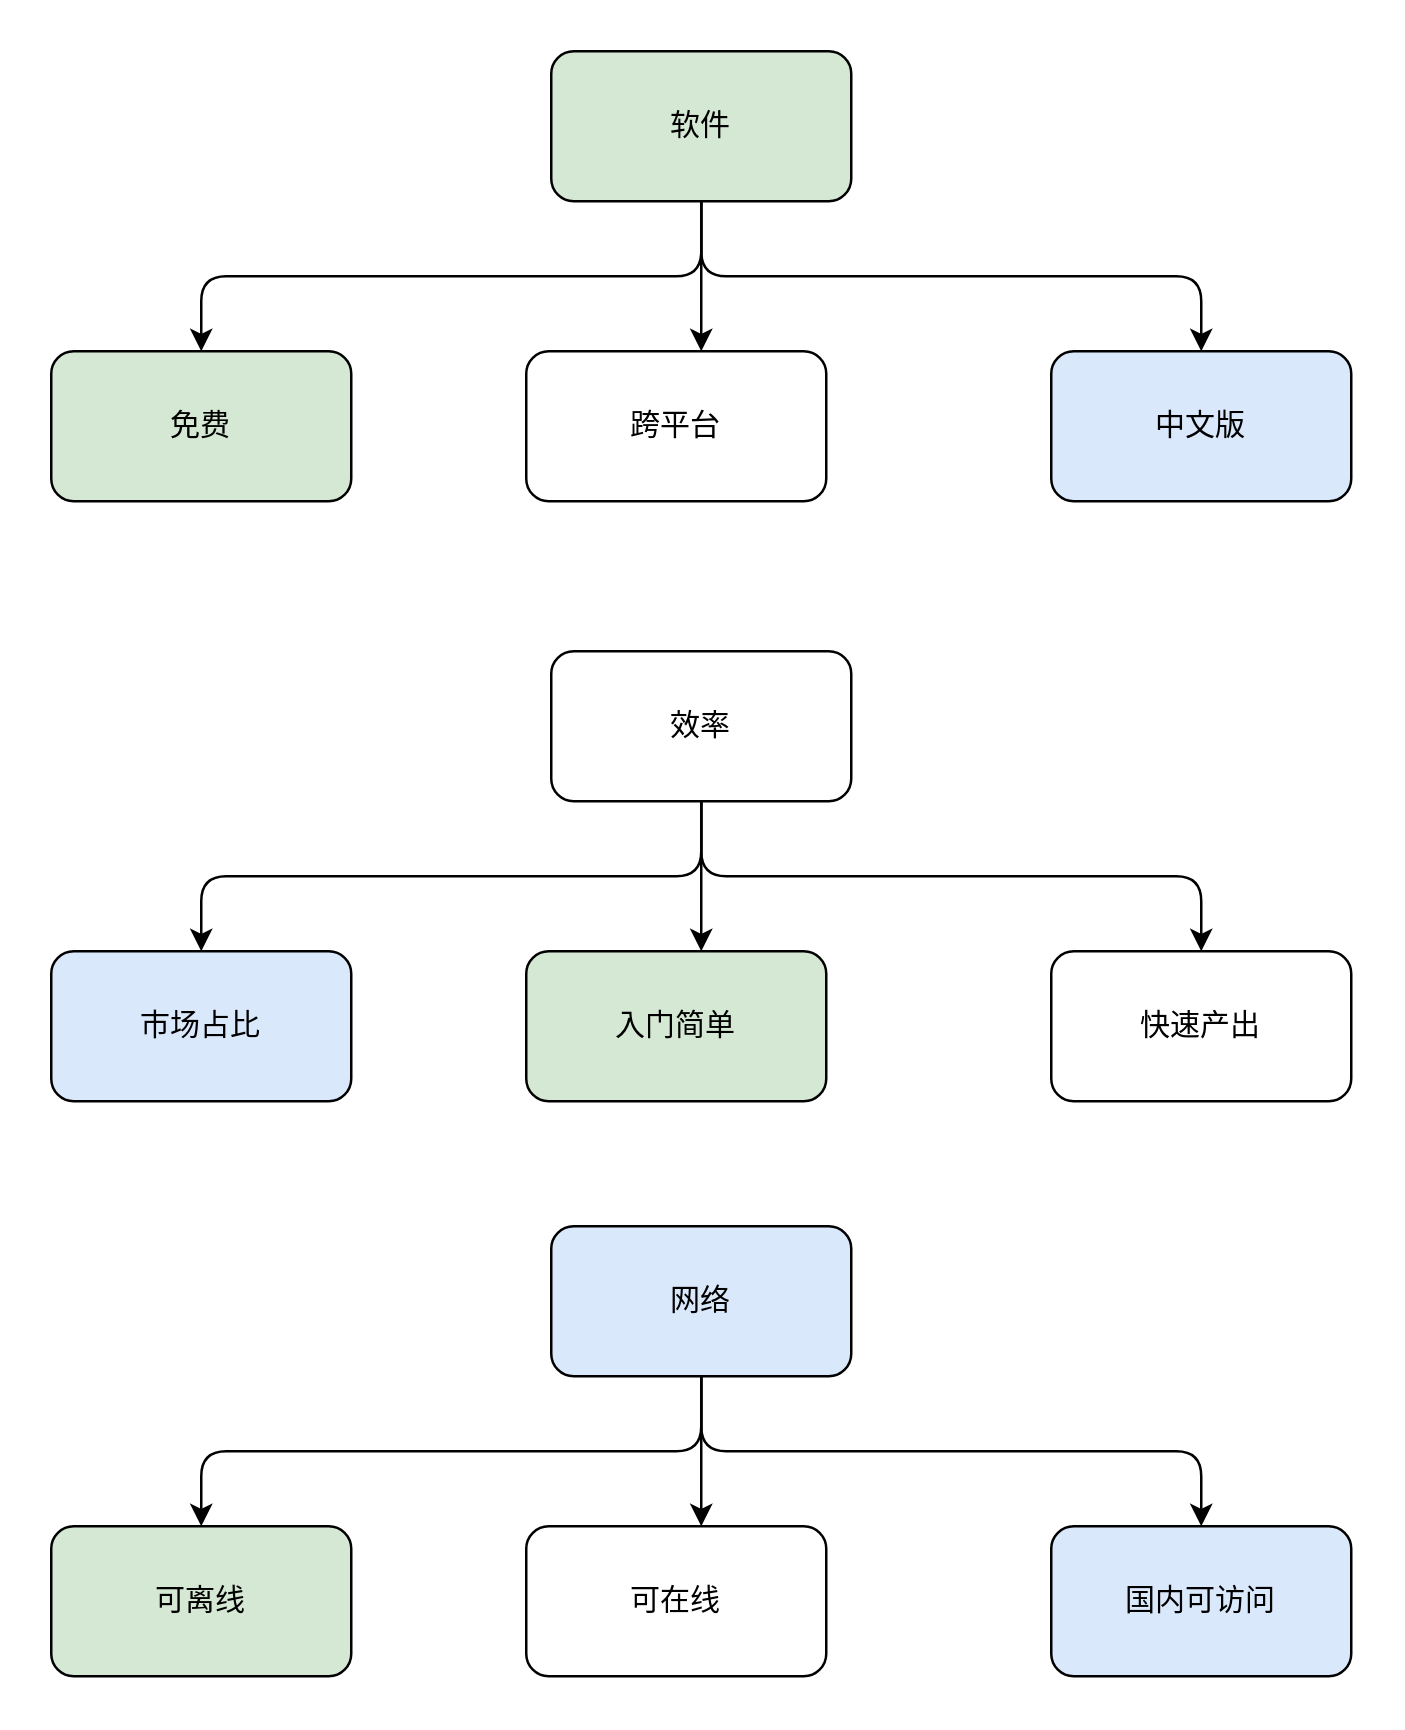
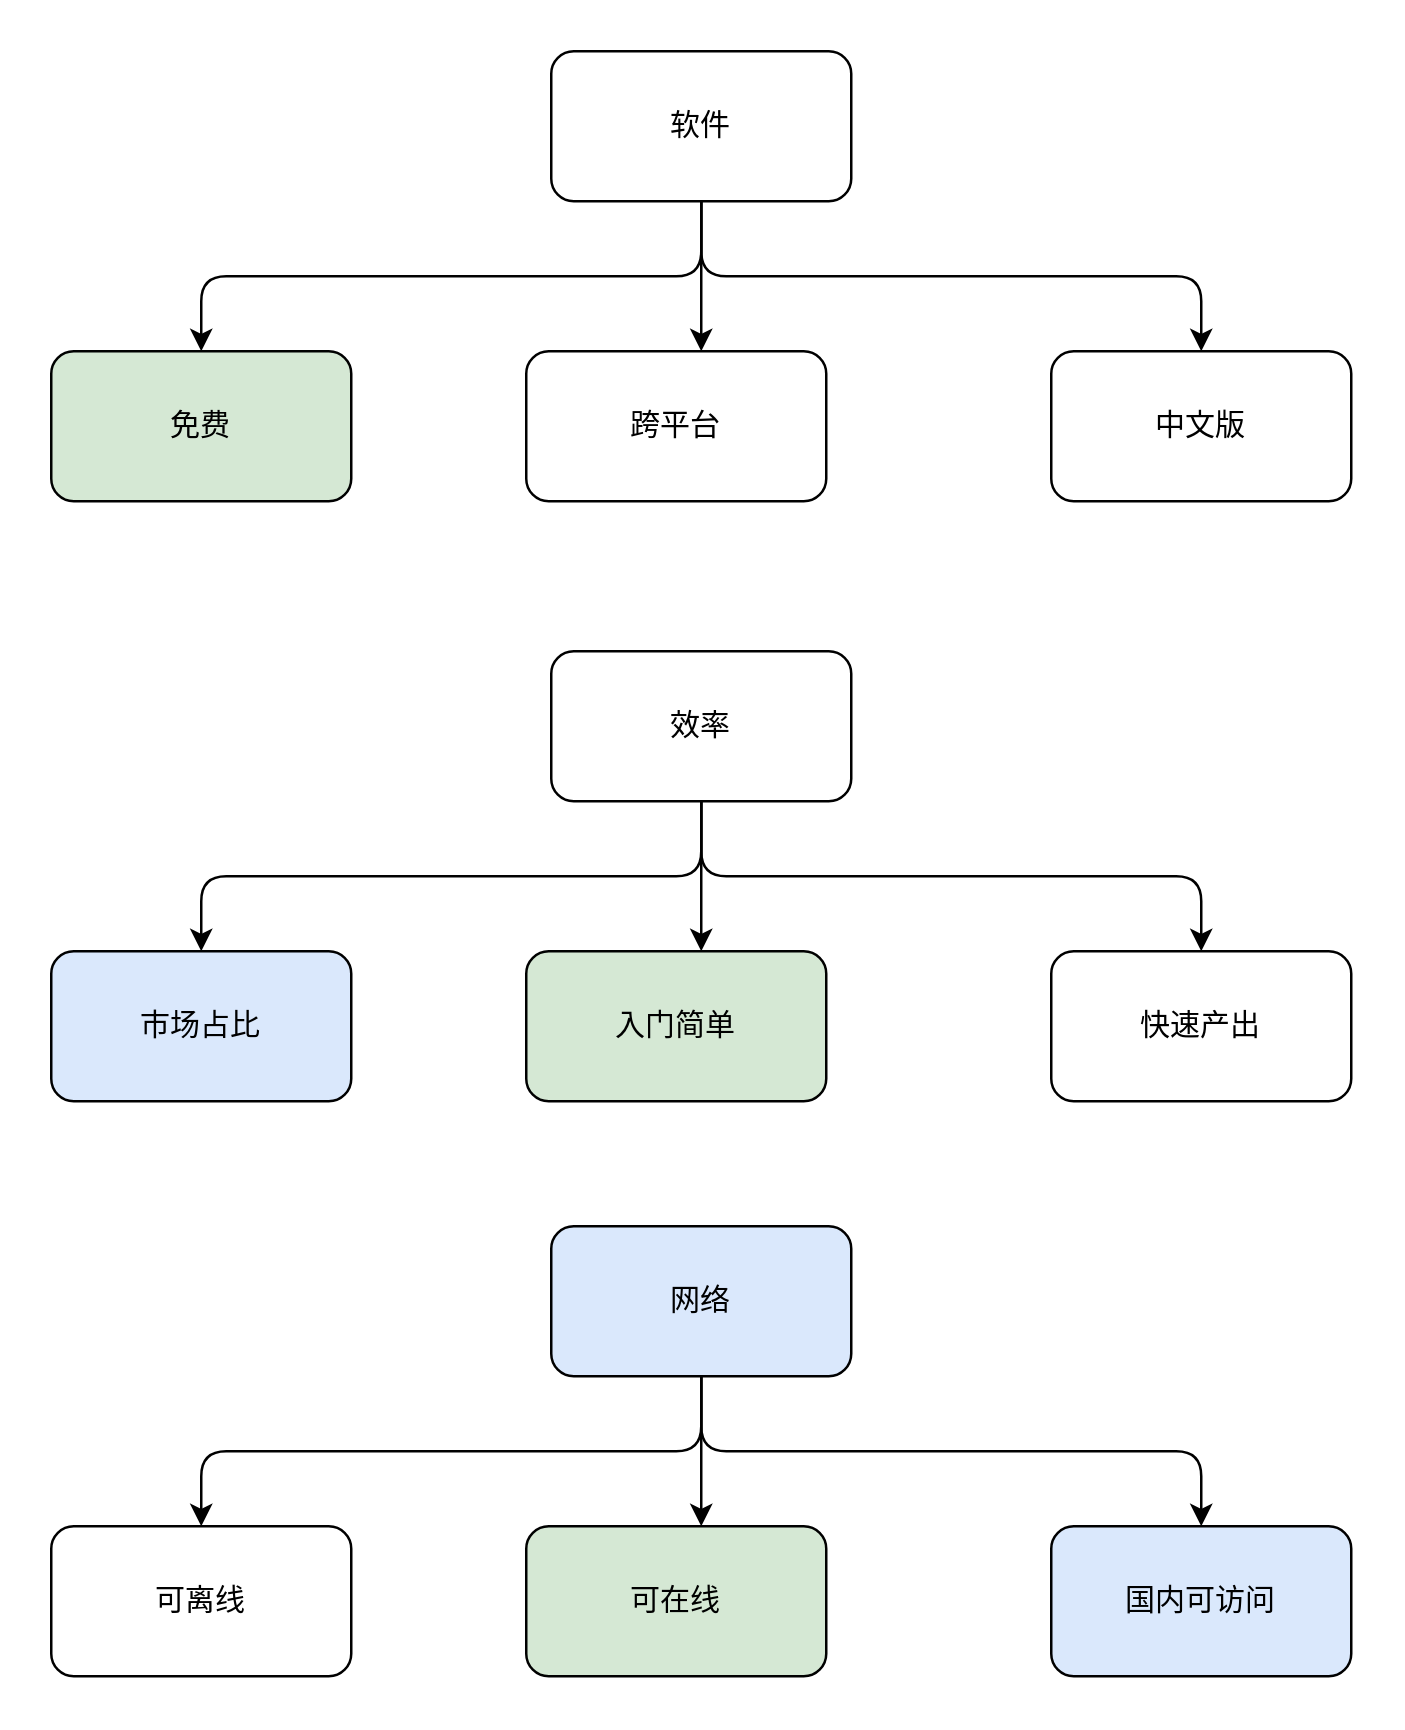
  <mxCell id="0" />
  <mxCell id="1" parent="0" />
  <mxCell id="2" style="edgeStyle=orthogonalEdgeStyle;rounded=0;orthogonalLoop=1;jettySize=auto;html=1;exitX=0.5;exitY=1;exitDx=0;exitDy=0;" edge="1" parent="1" source="3"><mxGeometry relative="1" as="geometry"><mxPoint x="280" y="140" as="targetPoint" /></mxGeometry></mxCell>
- <mxCell id="3" value="软件" style="rounded=1;whiteSpace=wrap;html=1;fillColor=#d5e8d4;" vertex="1" parent="1"><mxGeometry x="220" y="20" width="120" height="60" as="geometry" /></mxCell>
+ <mxCell id="3" value="软件" style="rounded=1;whiteSpace=wrap;html=1;" vertex="1" parent="1"><mxGeometry x="220" y="20" width="120" height="60" as="geometry" /></mxCell>
  <mxCell id="4" value="" style="edgeStyle=elbowEdgeStyle;elbow=vertical;endArrow=classic;html=1;exitX=0.5;exitY=1;exitDx=0;exitDy=0;" edge="1" parent="1" source="3"><mxGeometry width="50" height="50" relative="1" as="geometry"><mxPoint x="260" y="130" as="sourcePoint" /><mxPoint x="80" y="140" as="targetPoint" /></mxGeometry></mxCell>
  <mxCell id="5" value="免费" style="rounded=1;whiteSpace=wrap;html=1;fillColor=#d5e8d4;" vertex="1" parent="1"><mxGeometry x="20" y="140" width="120" height="60" as="geometry" /></mxCell>
  <mxCell id="6" value="跨平台" style="rounded=1;whiteSpace=wrap;html=1;" vertex="1" parent="1"><mxGeometry x="210" y="140" width="120" height="60" as="geometry" /></mxCell>
  <mxCell id="7" value="" style="edgeStyle=elbowEdgeStyle;elbow=vertical;endArrow=classic;html=1;" edge="1" parent="1"><mxGeometry width="50" height="50" relative="1" as="geometry"><mxPoint x="280" y="80" as="sourcePoint" /><mxPoint x="480" y="140" as="targetPoint" /></mxGeometry></mxCell>
- <mxCell id="8" value="中文版" style="rounded=1;whiteSpace=wrap;html=1;fillColor=#dae8fc;" vertex="1" parent="1"><mxGeometry x="420" y="140" width="120" height="60" as="geometry" /></mxCell>
+ <mxCell id="8" value="中文版" style="rounded=1;whiteSpace=wrap;html=1;" vertex="1" parent="1"><mxGeometry x="420" y="140" width="120" height="60" as="geometry" /></mxCell>
  <mxCell id="9" style="edgeStyle=orthogonalEdgeStyle;rounded=0;orthogonalLoop=1;jettySize=auto;html=1;exitX=0.5;exitY=1;exitDx=0;exitDy=0;" edge="1" parent="1" source="10"><mxGeometry relative="1" as="geometry"><mxPoint x="280" y="380" as="targetPoint" /></mxGeometry></mxCell>
  <mxCell id="10" value="效率" style="rounded=1;whiteSpace=wrap;html=1;" vertex="1" parent="1"><mxGeometry x="220" y="260" width="120" height="60" as="geometry" /></mxCell>
  <mxCell id="11" value="" style="edgeStyle=elbowEdgeStyle;elbow=vertical;endArrow=classic;html=1;exitX=0.5;exitY=1;exitDx=0;exitDy=0;" edge="1" parent="1" source="10"><mxGeometry width="50" height="50" relative="1" as="geometry"><mxPoint x="260" y="370" as="sourcePoint" /><mxPoint x="80" y="380" as="targetPoint" /></mxGeometry></mxCell>
  <mxCell id="12" value="市场占比" style="rounded=1;whiteSpace=wrap;html=1;fillColor=#dae8fc;" vertex="1" parent="1"><mxGeometry x="20" y="380" width="120" height="60" as="geometry" /></mxCell>
  <mxCell id="13" value="入门简单" style="rounded=1;whiteSpace=wrap;html=1;fillColor=#d5e8d4;" vertex="1" parent="1"><mxGeometry x="210" y="380" width="120" height="60" as="geometry" /></mxCell>
  <mxCell id="14" value="" style="edgeStyle=elbowEdgeStyle;elbow=vertical;endArrow=classic;html=1;" edge="1" parent="1"><mxGeometry width="50" height="50" relative="1" as="geometry"><mxPoint x="280" y="320" as="sourcePoint" /><mxPoint x="480" y="380" as="targetPoint" /></mxGeometry></mxCell>
  <mxCell id="15" value="快速产出" style="rounded=1;whiteSpace=wrap;html=1;" vertex="1" parent="1"><mxGeometry x="420" y="380" width="120" height="60" as="geometry" /></mxCell>
  <mxCell id="16" style="edgeStyle=orthogonalEdgeStyle;rounded=0;orthogonalLoop=1;jettySize=auto;html=1;exitX=0.5;exitY=1;exitDx=0;exitDy=0;" edge="1" parent="1" source="17"><mxGeometry relative="1" as="geometry"><mxPoint x="280" y="610" as="targetPoint" /></mxGeometry></mxCell>
  <mxCell id="17" value="网络" style="rounded=1;whiteSpace=wrap;html=1;fillColor=#dae8fc;" vertex="1" parent="1"><mxGeometry x="220" y="490" width="120" height="60" as="geometry" /></mxCell>
  <mxCell id="18" value="" style="edgeStyle=elbowEdgeStyle;elbow=vertical;endArrow=classic;html=1;exitX=0.5;exitY=1;exitDx=0;exitDy=0;" edge="1" parent="1" source="17"><mxGeometry width="50" height="50" relative="1" as="geometry"><mxPoint x="260" y="600" as="sourcePoint" /><mxPoint x="80" y="610" as="targetPoint" /></mxGeometry></mxCell>
- <mxCell id="19" value="可离线" style="rounded=1;whiteSpace=wrap;html=1;fillColor=#d5e8d4;" vertex="1" parent="1"><mxGeometry x="20" y="610" width="120" height="60" as="geometry" /></mxCell>
- <mxCell id="20" value="可在线" style="rounded=1;whiteSpace=wrap;html=1;" vertex="1" parent="1"><mxGeometry x="210" y="610" width="120" height="60" as="geometry" /></mxCell>
+ <mxCell id="19" value="可离线" style="rounded=1;whiteSpace=wrap;html=1;" vertex="1" parent="1"><mxGeometry x="20" y="610" width="120" height="60" as="geometry" /></mxCell>
+ <mxCell id="20" value="可在线" style="rounded=1;whiteSpace=wrap;html=1;fillColor=#d5e8d4;" vertex="1" parent="1"><mxGeometry x="210" y="610" width="120" height="60" as="geometry" /></mxCell>
  <mxCell id="21" value="" style="edgeStyle=elbowEdgeStyle;elbow=vertical;endArrow=classic;html=1;" edge="1" parent="1"><mxGeometry width="50" height="50" relative="1" as="geometry"><mxPoint x="280" y="550" as="sourcePoint" /><mxPoint x="480" y="610" as="targetPoint" /></mxGeometry></mxCell>
  <mxCell id="22" value="国内可访问" style="rounded=1;whiteSpace=wrap;html=1;fillColor=#dae8fc;" vertex="1" parent="1"><mxGeometry x="420" y="610" width="120" height="60" as="geometry" /></mxCell>
